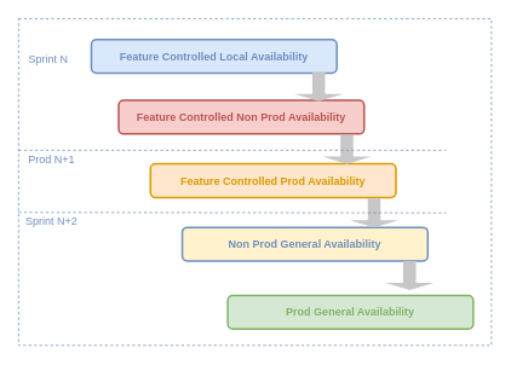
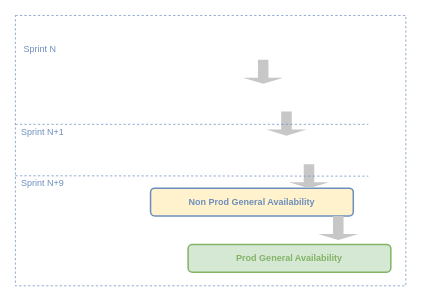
  <mxCell id="0" />
  <mxCell id="1" parent="0" />
  <mxCell id="2" value="" style="rounded=0;whiteSpace=wrap;html=1;strokeColor=#6c8ebf;fillColor=#FFFFFF;dashed=1;" vertex="1" parent="1"><mxGeometry x="20" y="20" width="520" height="360" as="geometry" /></mxCell>
  <mxCell id="3" value="&lt;font color=&quot;#6c8ebf&quot;&gt;Sprint N&lt;/font&gt;" style="text;html=1;strokeColor=none;fillColor=none;align=center;verticalAlign=middle;whiteSpace=wrap;rounded=0;dashed=1;" vertex="1" parent="1"><mxGeometry x="23" y="55" width="60" height="20" as="geometry" /></mxCell>
- <mxCell id="4" value="&lt;font color=&quot;#6c8ebf&quot;&gt;&lt;b&gt;Feature Controlled Local Availability&lt;/b&gt;&lt;/font&gt;" style="rounded=1;whiteSpace=wrap;html=1;fillColor=#dae8fc;strokeWidth=2;strokeColor=#6c8ebf;" vertex="1" parent="1"><mxGeometry x="100" y="43" width="270" height="37" as="geometry" /></mxCell>
- <mxCell id="5" value="&lt;b&gt;&lt;font color=&quot;#b85450&quot;&gt;Feature Controlled Non Prod Availability&lt;/font&gt;&lt;/b&gt;" style="rounded=1;whiteSpace=wrap;html=1;fillColor=#f8cecc;strokeWidth=2;strokeColor=#b85450;" vertex="1" parent="1"><mxGeometry x="130" y="110" width="270" height="37" as="geometry" /></mxCell>
  <mxCell id="6" value="" style="shape=singleArrow;direction=south;whiteSpace=wrap;html=1;strokeWidth=2;fontColor=#333333;fillColor=#C7C7C7;strokeColor=#C7C7C7;" vertex="1" parent="1"><mxGeometry x="330" y="80" width="40" height="30" as="geometry" /></mxCell>
- <mxCell id="7" value="&lt;b&gt;&lt;font color=&quot;#d79b00&quot;&gt;Feature Controlled Prod Availability&lt;/font&gt;&lt;/b&gt;" style="rounded=1;whiteSpace=wrap;html=1;fillColor=#ffe6cc;strokeWidth=2;strokeColor=#d79b00;" vertex="1" parent="1"><mxGeometry x="165" y="180" width="270" height="37" as="geometry" /></mxCell>
  <mxCell id="8" value="" style="shape=singleArrow;direction=south;whiteSpace=wrap;html=1;strokeWidth=2;fontColor=#333333;fillColor=#C7C7C7;strokeColor=#C7C7C7;" vertex="1" parent="1"><mxGeometry x="361" y="149" width="40" height="30" as="geometry" /></mxCell>
  <mxCell id="9" value="" style="endArrow=none;dashed=1;html=1;exitX=0;exitY=0.5;exitDx=0;exitDy=0;strokeColor=#6C8EBF;" edge="1" parent="1"><mxGeometry width="50" height="50" relative="1" as="geometry"><mxPoint x="20" y="165" as="sourcePoint" /><mxPoint x="490" y="165" as="targetPoint" /></mxGeometry></mxCell>
- <mxCell id="10" value="&lt;font color=&quot;#6c8ebf&quot;&gt;Prod N+1&lt;/font&gt;" style="text;html=1;strokeColor=none;fillColor=none;align=center;verticalAlign=middle;whiteSpace=wrap;rounded=0;dashed=1;" vertex="1" parent="1"><mxGeometry x="23" y="166" width="67" height="20" as="geometry" /></mxCell>
- <mxCell id="11" value="&lt;font color=&quot;#6c8ebf&quot;&gt;Sprint N+2&lt;/font&gt;" style="text;html=1;strokeColor=none;fillColor=none;align=center;verticalAlign=middle;whiteSpace=wrap;rounded=0;dashed=1;" vertex="1" parent="1"><mxGeometry x="23" y="234" width="67" height="20" as="geometry" /></mxCell>
+ <mxCell id="10" value="&lt;font color=&quot;#6c8ebf&quot;&gt;Sprint N+1&lt;/font&gt;" style="text;html=1;strokeColor=none;fillColor=none;align=center;verticalAlign=middle;whiteSpace=wrap;rounded=0;dashed=1;" vertex="1" parent="1"><mxGeometry x="23" y="166" width="67" height="20" as="geometry" /></mxCell>
+ <mxCell id="11" value="&lt;font color=&quot;#6c8ebf&quot;&gt;Sprint N+9&lt;/font&gt;" style="text;html=1;strokeColor=none;fillColor=none;align=center;verticalAlign=middle;whiteSpace=wrap;rounded=0;dashed=1;" vertex="1" parent="1"><mxGeometry x="23" y="234" width="67" height="20" as="geometry" /></mxCell>
  <mxCell id="12" value="&lt;b&gt;&lt;font color=&quot;#6c8ebf&quot;&gt;Non Prod General Availability&lt;/font&gt;&lt;/b&gt;" style="rounded=1;whiteSpace=wrap;html=1;fillColor=#fff2cc;strokeWidth=2;strokeColor=#6c8ebf;" vertex="1" parent="1"><mxGeometry x="200" y="250" width="270" height="37" as="geometry" /></mxCell>
  <mxCell id="13" value="" style="shape=singleArrow;direction=south;whiteSpace=wrap;html=1;strokeWidth=2;fontColor=#333333;fillColor=#C7C7C7;strokeColor=#C7C7C7;" vertex="1" parent="1"><mxGeometry x="391" y="219" width="40" height="30" as="geometry" /></mxCell>
  <mxCell id="14" value="" style="endArrow=none;dashed=1;html=1;exitX=0;exitY=0.5;exitDx=0;exitDy=0;strokeColor=#6C8EBF;" edge="1" parent="1"><mxGeometry width="50" height="50" relative="1" as="geometry"><mxPoint x="20" y="233.5" as="sourcePoint" /><mxPoint x="490" y="234" as="targetPoint" /></mxGeometry></mxCell>
  <mxCell id="15" value="&lt;b&gt;&lt;font color=&quot;#82b366&quot;&gt;Prod General Availability&lt;/font&gt;&lt;/b&gt;" style="rounded=1;whiteSpace=wrap;html=1;fillColor=#d5e8d4;strokeWidth=2;strokeColor=#82b366;" vertex="1" parent="1"><mxGeometry x="250" y="325" width="270" height="37" as="geometry" /></mxCell>
  <mxCell id="16" value="" style="shape=singleArrow;direction=south;whiteSpace=wrap;html=1;strokeWidth=2;fontColor=#333333;fillColor=#C7C7C7;strokeColor=#C7C7C7;" vertex="1" parent="1"><mxGeometry x="430" y="288" width="40" height="30" as="geometry" /></mxCell>
